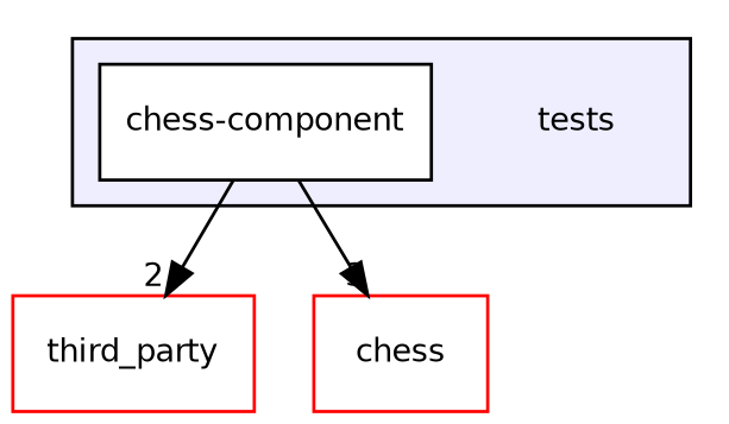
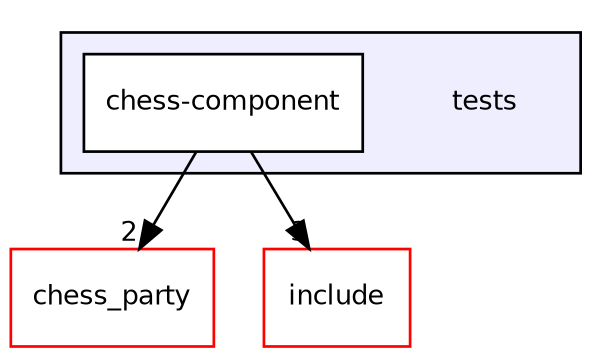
  digraph {
    compound=true
    node [color=red fontname=Helvetica fontsize=10 shape=box fillcolor=white style=filled]
    edge [labeldistance=1.5 labelfontname=Helvetica labelfontsize=10]
    n1 [label=tests shape=plaintext fillcolor="" style=""]
    n2 [color=black label="chess-component"]
-   n3 [label=third_party]
-   n4 [label=chess]
+   n3 [label=chess_party]
+   n4 [label=include]
    subgraph cluster_1 {
      bgcolor="#eeeeff"
      pencolor=black
      n1
      n2
    }
    n2 -> n3 [headlabel=2]
    n2 -> n4 [headlabel=3]
  }
